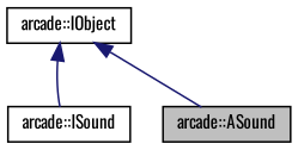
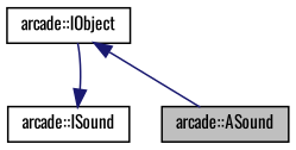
  digraph {
    fontname=Oswald
    node [color=black fillcolor=white fontname=Oswald fontsize=10 shape=record style=filled]
    edge [color=midnightblue dir=back fontname=Oswald fontsize=10 labelfontname=Helvetica labelfontsize=10 style=solid]
    n1 [fillcolor=grey75 fontcolor=black height=0.2 label="arcade::ASound" width=0.4]
    n2 [height=0.2 label="arcade::ISound" width=0.4]
    n3 [height=0.2 label="arcade::IObject" width=0.4]
    n3 -> n1
-   n3 -> n2
+   n2 -> n3
  }
